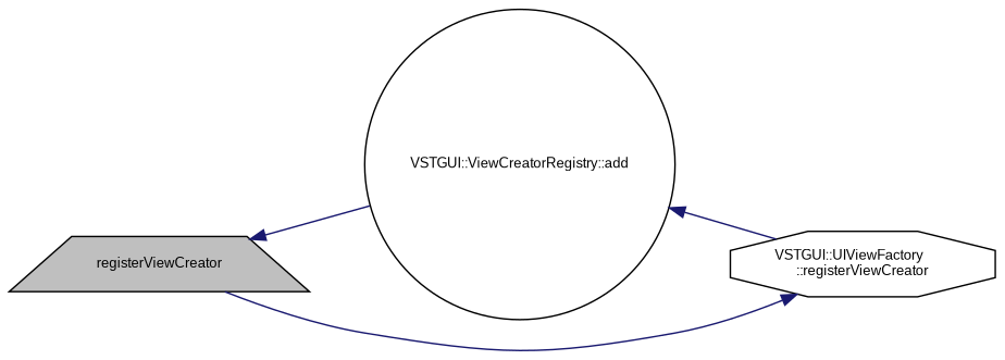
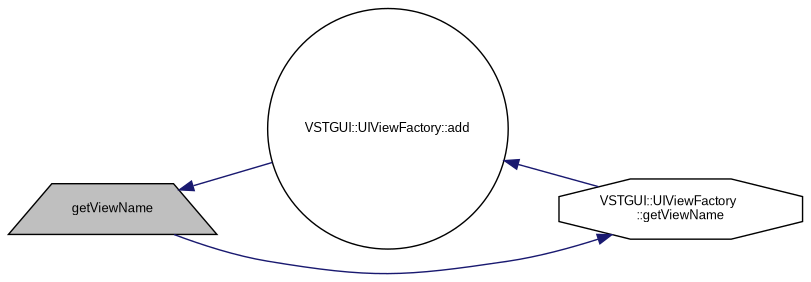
  digraph {
    rankdir=LR
    node [color=black fontname=Arial fontsize=9]
    edge [color=midnightblue dir=back fontname=Arial fontsize=9 labelfontname=Arial labelfontsize=9 style=solid]
-   n1 [fillcolor=grey75 fontcolor=black height=0.2 label=registerViewCreator shape=trapezium style=filled width=0.4]
-   n2 [height=0.2 label="VSTGUI::ViewCreatorRegistry::add" shape=circle width=0.4]
-   n3 [height=0.2 label="VSTGUI::UIViewFactory\l::registerViewCreator" shape=octagon width=0.4]
+   n1 [fillcolor=grey75 fontcolor=black height=0.2 label=getViewName shape=trapezium style=filled width=0.4]
+   n2 [height=0.2 label="VSTGUI::UIViewFactory::add" shape=circle width=0.4]
+   n3 [height=0.2 label="VSTGUI::UIViewFactory\l::getViewName" shape=octagon width=0.4]
    n1 -> n2
    n2 -> n3
    n3 -> n1
  }
